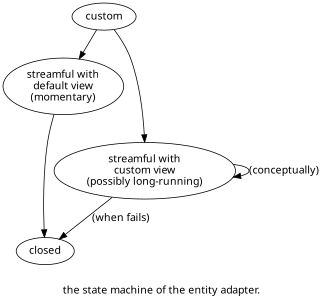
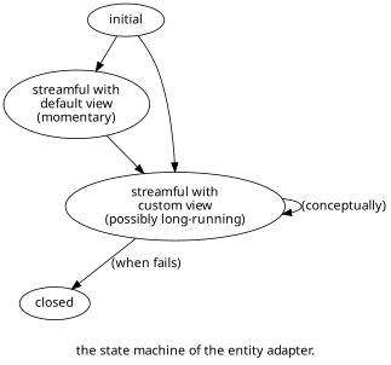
  digraph {
    fontname="Noto Sans"
    label="the state machine of the entity adapter."
    node [fontname="Noto Sans"]
    edge [fontname="Noto Sans"]
    n1 [label="streamful with\ndefault view\n(momentary)"]
-   initial [label=custom]
+   initial
    n3 [label="streamful with\ncustom view\n(possibly long-running)"]
    closed
-   n1 -> closed
+   n1 -> n3
    initial -> n1
    initial -> n3
    n3 -> n3 [label="(conceptually)"]
    n3 -> closed [label="(when fails)"]
  }
